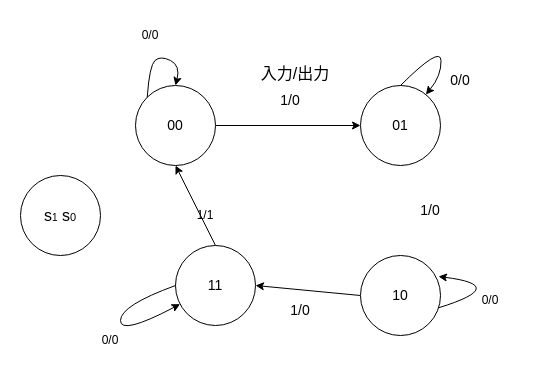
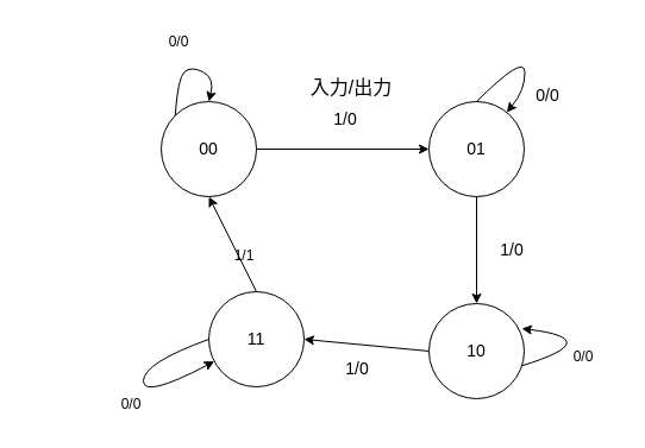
  <mxCell id="0" />
  <mxCell id="1" parent="0" />
  <mxCell id="2" style="edgeStyle=none;html=1;entryX=0;entryY=0.5;entryDx=0;entryDy=0;" edge="1" parent="1" source="3" target="5"><mxGeometry relative="1" as="geometry" /></mxCell>
  <mxCell id="3" value="&lt;font style=&quot;font-size: 14px;&quot;&gt;00&lt;/font&gt;" style="ellipse;whiteSpace=wrap;html=1;aspect=fixed;strokeWidth=1;" vertex="1" parent="1"><mxGeometry x="135" y="85" width="80" height="80" as="geometry" /></mxCell>
+ <mxCell id="4" style="edgeStyle=none;html=1;exitX=0.5;exitY=1;exitDx=0;exitDy=0;" edge="1" parent="1" source="5" target="7"><mxGeometry relative="1" as="geometry" /></mxCell>
  <mxCell id="5" value="&lt;font style=&quot;font-size: 14px;&quot;&gt;01&lt;/font&gt;" style="ellipse;whiteSpace=wrap;html=1;aspect=fixed;" vertex="1" parent="1"><mxGeometry x="360" y="85" width="80" height="80" as="geometry" /></mxCell>
  <mxCell id="6" style="edgeStyle=none;html=1;exitX=0;exitY=0.5;exitDx=0;exitDy=0;entryX=1;entryY=0.5;entryDx=0;entryDy=0;" edge="1" parent="1" source="7" target="9"><mxGeometry relative="1" as="geometry"><mxPoint x="250" y="295" as="targetPoint" /></mxGeometry></mxCell>
  <mxCell id="7" value="&lt;font style=&quot;font-size: 14px;&quot;&gt;10&lt;/font&gt;" style="ellipse;whiteSpace=wrap;html=1;aspect=fixed;" vertex="1" parent="1"><mxGeometry x="360" y="255" width="80" height="80" as="geometry" /></mxCell>
  <mxCell id="8" style="edgeStyle=none;html=1;exitX=0.5;exitY=0;exitDx=0;exitDy=0;entryX=0.5;entryY=1;entryDx=0;entryDy=0;" edge="1" parent="1" source="9" target="3"><mxGeometry relative="1" as="geometry" /></mxCell>
  <mxCell id="9" value="&lt;font style=&quot;font-size: 14px;&quot;&gt;11&lt;/font&gt;" style="ellipse;whiteSpace=wrap;html=1;aspect=fixed;" vertex="1" parent="1"><mxGeometry x="175" y="245" width="80" height="80" as="geometry" /></mxCell>
- <mxCell id="10" value="&lt;font style=&quot;font-size: 16px;&quot;&gt;s&lt;/font&gt;&lt;font style=&quot;font-size: 10px;&quot;&gt;1&lt;/font&gt;&lt;font style=&quot;font-size: 16px;&quot;&gt; s&lt;/font&gt;&lt;font style=&quot;font-size: 11px;&quot;&gt;0&lt;/font&gt;" style="ellipse;whiteSpace=wrap;html=1;aspect=fixed;" vertex="1" parent="1"><mxGeometry x="20" y="175" width="80" height="80" as="geometry" /></mxCell>
  <mxCell id="11" value="&lt;font style=&quot;font-size: 16px;&quot;&gt;入力/出力&lt;/font&gt;" style="text;html=1;align=center;verticalAlign=middle;whiteSpace=wrap;rounded=0;" vertex="1" parent="1"><mxGeometry x="250" y="50" width="90" height="45" as="geometry" /></mxCell>
  <mxCell id="12" value="&lt;font style=&quot;font-size: 14px;&quot;&gt;1/0&lt;/font&gt;" style="text;html=1;align=center;verticalAlign=middle;whiteSpace=wrap;rounded=0;" vertex="1" parent="1"><mxGeometry x="260" y="85" width="60" height="30" as="geometry" /></mxCell>
  <mxCell id="13" value="" style="curved=1;endArrow=classic;html=1;exitX=0;exitY=0;exitDx=0;exitDy=0;entryX=0.5;entryY=0;entryDx=0;entryDy=0;" edge="1" parent="1" source="3" target="3"><mxGeometry width="50" height="50" relative="1" as="geometry"><mxPoint x="270" y="305" as="sourcePoint" /><mxPoint x="350" y="145" as="targetPoint" /><Array as="points"><mxPoint x="149" y="65" /><mxPoint x="160" y="55" /><mxPoint x="180" y="65" /></Array></mxGeometry></mxCell>
  <mxCell id="14" value="" style="curved=1;endArrow=classic;html=1;exitX=0.5;exitY=0;exitDx=0;exitDy=0;" edge="1" parent="1" source="5" target="5"><mxGeometry width="50" height="50" relative="1" as="geometry"><mxPoint x="270" y="305" as="sourcePoint" /><mxPoint x="320" y="255" as="targetPoint" /><Array as="points"><mxPoint x="440" y="45" /><mxPoint x="441" y="75" /></Array></mxGeometry></mxCell>
  <mxCell id="15" value="" style="curved=1;endArrow=classic;html=1;exitX=0.981;exitY=0.777;exitDx=0;exitDy=0;exitPerimeter=0;" edge="1" parent="1"><mxGeometry width="50" height="50" relative="1" as="geometry"><mxPoint x="438.48" y="307.16" as="sourcePoint" /><mxPoint x="438" y="276" as="targetPoint" /><Array as="points"><mxPoint x="510" y="285" /></Array></mxGeometry></mxCell>
  <mxCell id="16" value="&lt;font style=&quot;font-size: 14px;&quot;&gt;0/0&lt;/font&gt;" style="text;html=1;align=center;verticalAlign=middle;whiteSpace=wrap;rounded=0;" vertex="1" parent="1"><mxGeometry x="430" y="65" width="60" height="30" as="geometry" /></mxCell>
  <mxCell id="17" value="&lt;font style=&quot;font-size: 14px;&quot;&gt;1/0&lt;/font&gt;" style="text;html=1;align=center;verticalAlign=middle;whiteSpace=wrap;rounded=0;" vertex="1" parent="1"><mxGeometry x="400" y="195" width="60" height="30" as="geometry" /></mxCell>
  <mxCell id="18" value="&lt;font style=&quot;font-size: 14px;&quot;&gt;1/0&lt;/font&gt;" style="text;html=1;align=center;verticalAlign=middle;whiteSpace=wrap;rounded=0;" vertex="1" parent="1"><mxGeometry x="270" y="295" width="60" height="30" as="geometry" /></mxCell>
  <mxCell id="19" value="0/0" style="text;html=1;align=center;verticalAlign=middle;whiteSpace=wrap;rounded=0;" vertex="1" parent="1"><mxGeometry x="460" y="285" width="60" height="30" as="geometry" /></mxCell>
  <mxCell id="20" value="" style="curved=1;endArrow=classic;html=1;exitX=0;exitY=0.5;exitDx=0;exitDy=0;" edge="1" parent="1" source="9" target="9"><mxGeometry width="50" height="50" relative="1" as="geometry"><mxPoint x="270" y="385" as="sourcePoint" /><mxPoint x="230" y="345" as="targetPoint" /><Array as="points"><mxPoint x="120" y="305" /><mxPoint x="120" y="335" /></Array></mxGeometry></mxCell>
  <mxCell id="21" value="0/0" style="text;html=1;align=center;verticalAlign=middle;whiteSpace=wrap;rounded=0;" vertex="1" parent="1"><mxGeometry x="80" y="325" width="60" height="30" as="geometry" /></mxCell>
  <mxCell id="22" value="1/1" style="text;html=1;align=center;verticalAlign=middle;whiteSpace=wrap;rounded=0;" vertex="1" parent="1"><mxGeometry x="175" y="200" width="60" height="30" as="geometry" /></mxCell>
  <mxCell id="23" value="0/0" style="text;html=1;align=center;verticalAlign=middle;whiteSpace=wrap;rounded=0;" vertex="1" parent="1"><mxGeometry x="120" y="20" width="60" height="30" as="geometry" /></mxCell>
